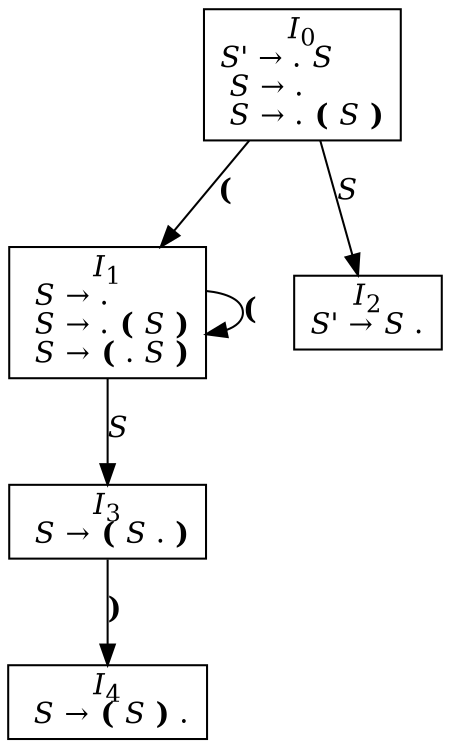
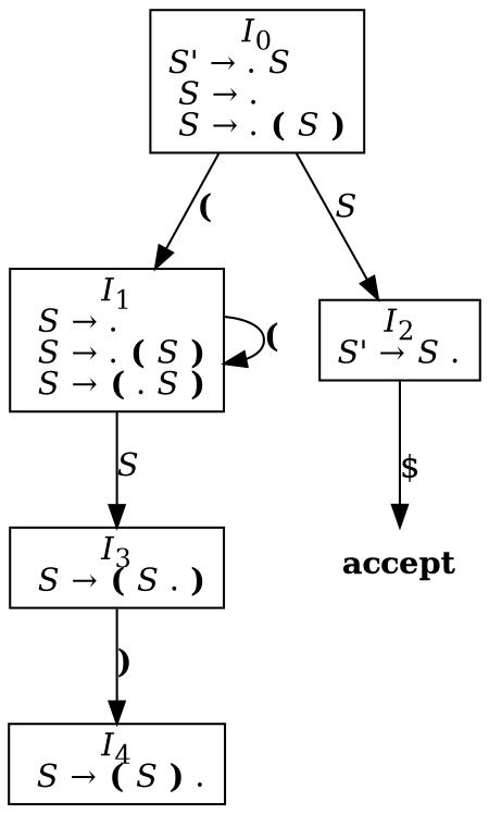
  digraph {
    node [shape=record]
    n1 [label=<<I>I</I><SUB>0</SUB><BR/><I>S'</I> &#8594; . <I>S</I><BR ALIGN="LEFT"/><I> S</I> &#8594; .<BR ALIGN="LEFT"/><I> S</I> &#8594; . <B>(</B> <I>S</I> <B>)</B><BR ALIGN="LEFT"/>>]
    n2 [label=<<I>I</I><SUB>1</SUB><BR/><I> S</I> &#8594; .<BR ALIGN="LEFT"/><I> S</I> &#8594; . <B>(</B> <I>S</I> <B>)</B><BR ALIGN="LEFT"/><I> S</I> &#8594; <B>(</B> . <I>S</I> <B>)</B><BR ALIGN="LEFT"/>>]
    n3 [label=<<I>I</I><SUB>2</SUB><BR/><I>S'</I> &#8594; <I>S</I> .<BR ALIGN="LEFT"/>>]
    n4 [label=<<I>I</I><SUB>3</SUB><BR/><I> S</I> &#8594; <B>(</B> <I>S</I> . <B>)</B><BR ALIGN="LEFT"/>>]
+   n5 [label=<<B>accept</B>> shape=none]
    n6 [label=<<I>I</I><SUB>4</SUB><BR/><I> S</I> &#8594; <B>(</B> <I>S</I> <B>)</B> .<BR ALIGN="LEFT"/>>]
    n1 -> n2 [label=<<B>(</B>>]
    n1 -> n3 [label=<<I>S</I>>]
    n2 -> n2 [label=<<B>(</B>>]
    n2 -> n4 [label=<<I>S</I>>]
+   n3 -> n5 [label="$"]
    n4 -> n6 [label=<<B>)</B>>]
  }
